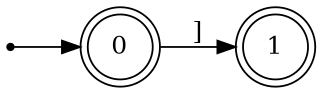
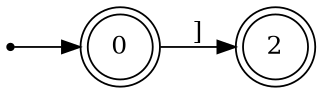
  digraph {
    rankdir=LR
    node [fontsize=14 shape=doublecircle]
    n1 [label=0]
-   n2 [label=1]
+   n2 [label=2]
    n3 [label=1 shape=point]
    n1 -> n2 [label="]"]
    n3 -> n1
  }
